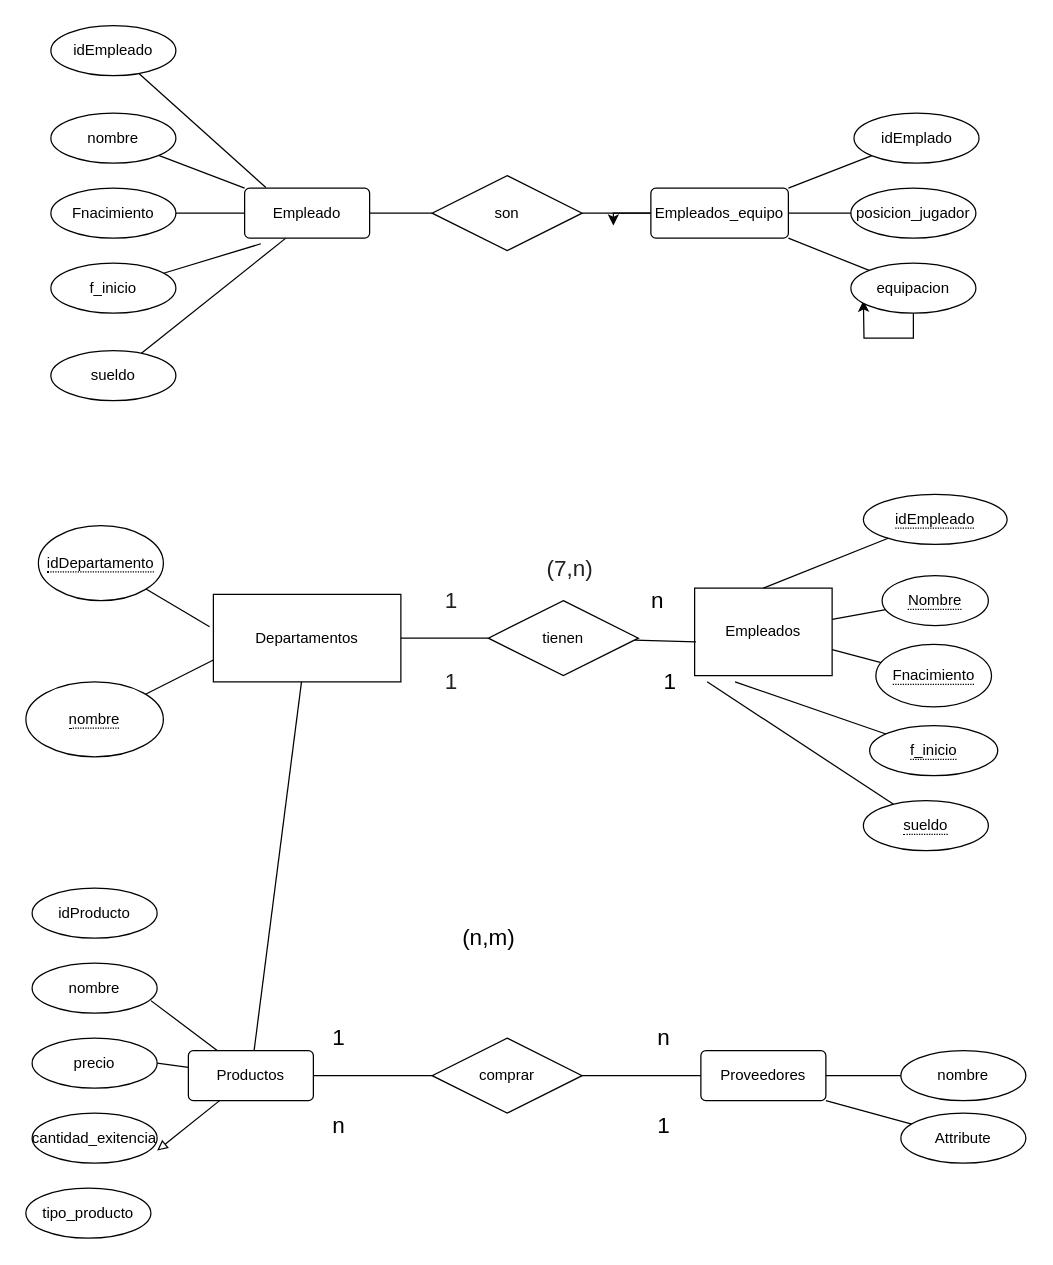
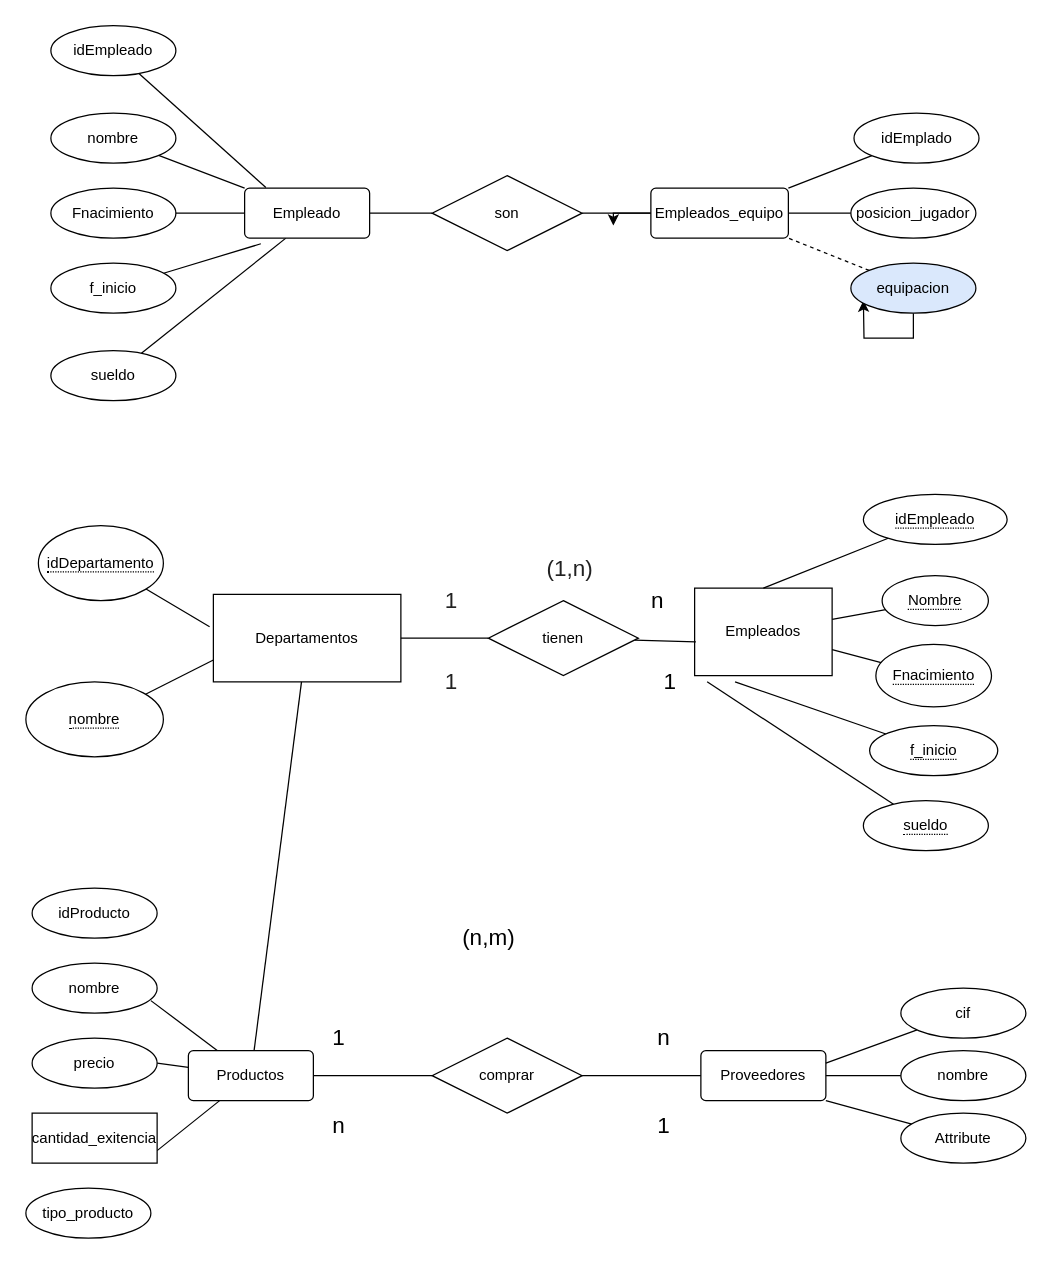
  <mxCell id="0" />
  <mxCell id="1" parent="0" />
  <mxCell id="2" value="Departamentos" style="whiteSpace=wrap;html=1;align=center;" vertex="1" parent="1"><mxGeometry x="170" y="475" width="150" height="70" as="geometry" /></mxCell>
  <mxCell id="3" value="Empleados" style="whiteSpace=wrap;html=1;align=center;" vertex="1" parent="1"><mxGeometry x="555" y="470" width="110" height="70" as="geometry" /></mxCell>
  <mxCell id="4" style="rounded=0;orthogonalLoop=1;jettySize=auto;html=1;entryX=-0.02;entryY=0.371;entryDx=0;entryDy=0;endArrow=none;endFill=0;entryPerimeter=0;" edge="1" parent="1" source="5" target="2"><mxGeometry relative="1" as="geometry" /></mxCell>
  <mxCell id="5" value="&lt;span style=&quot;border-bottom: 1px dotted&quot;&gt;idDepartamento&lt;/span&gt;" style="ellipse;whiteSpace=wrap;html=1;align=center;" vertex="1" parent="1"><mxGeometry x="30" y="420" width="100" height="60" as="geometry" /></mxCell>
  <mxCell id="6" style="rounded=0;orthogonalLoop=1;jettySize=auto;html=1;endArrow=none;endFill=0;entryX=0;entryY=0.75;entryDx=0;entryDy=0;" edge="1" parent="1" source="7" target="2"><mxGeometry relative="1" as="geometry"><mxPoint x="170" y="550" as="targetPoint" /></mxGeometry></mxCell>
  <mxCell id="7" value="&lt;span style=&quot;border-bottom: 1px dotted&quot;&gt;nombre&lt;/span&gt;" style="ellipse;whiteSpace=wrap;html=1;align=center;" vertex="1" parent="1"><mxGeometry x="20" y="545" width="110" height="60" as="geometry" /></mxCell>
  <mxCell id="8" style="rounded=0;orthogonalLoop=1;jettySize=auto;html=1;entryX=0.5;entryY=0;entryDx=0;entryDy=0;endArrow=none;endFill=0;" edge="1" parent="1" source="9" target="3"><mxGeometry relative="1" as="geometry" /></mxCell>
  <mxCell id="9" value="&lt;span style=&quot;border-bottom: 1px dotted&quot;&gt;idEmpleado&lt;/span&gt;" style="ellipse;whiteSpace=wrap;html=1;align=center;" vertex="1" parent="1"><mxGeometry x="690" y="395" width="115" height="40" as="geometry" /></mxCell>
  <mxCell id="10" style="rounded=0;orthogonalLoop=1;jettySize=auto;html=1;endArrow=none;endFill=0;" edge="1" parent="1" source="11" target="3"><mxGeometry relative="1" as="geometry" /></mxCell>
  <mxCell id="11" value="&lt;span style=&quot;border-bottom: 1px dotted&quot;&gt;Nombre&lt;/span&gt;" style="ellipse;whiteSpace=wrap;html=1;align=center;" vertex="1" parent="1"><mxGeometry x="705" y="460" width="85" height="40" as="geometry" /></mxCell>
  <mxCell id="12" style="rounded=0;orthogonalLoop=1;jettySize=auto;html=1;endArrow=none;endFill=0;" edge="1" parent="1" source="13" target="3"><mxGeometry relative="1" as="geometry" /></mxCell>
  <mxCell id="13" value="&lt;span style=&quot;border-bottom: 1px dotted&quot;&gt;Fnacimiento&lt;/span&gt;" style="ellipse;whiteSpace=wrap;html=1;align=center;" vertex="1" parent="1"><mxGeometry x="700" y="515" width="92.5" height="50" as="geometry" /></mxCell>
  <mxCell id="14" style="rounded=1;orthogonalLoop=1;jettySize=auto;html=1;entryX=0.294;entryY=1.071;entryDx=0;entryDy=0;entryPerimeter=0;endArrow=none;endFill=0;" edge="1" parent="1" source="15" target="3"><mxGeometry relative="1" as="geometry" /></mxCell>
  <mxCell id="15" value="&lt;span style=&quot;border-bottom: 1px dotted&quot;&gt;f_inicio&lt;/span&gt;" style="ellipse;whiteSpace=wrap;html=1;align=center;" vertex="1" parent="1"><mxGeometry x="695" y="580" width="102.5" height="40" as="geometry" /></mxCell>
  <mxCell id="16" value="" style="rounded=0;orthogonalLoop=1;jettySize=auto;html=1;endArrow=none;endFill=0;" edge="1" parent="1" source="18" target="2"><mxGeometry relative="1" as="geometry" /></mxCell>
  <mxCell id="17" style="rounded=0;orthogonalLoop=1;jettySize=auto;html=1;entryX=0.009;entryY=0.614;entryDx=0;entryDy=0;entryPerimeter=0;endArrow=none;endFill=0;" edge="1" parent="1" source="18" target="3"><mxGeometry relative="1" as="geometry" /></mxCell>
  <mxCell id="18" value="tienen" style="shape=rhombus;perimeter=rhombusPerimeter;whiteSpace=wrap;html=1;align=center;" vertex="1" parent="1"><mxGeometry x="390" y="480" width="120" height="60" as="geometry" /></mxCell>
  <mxCell id="19" value="n" style="text;html=1;align=center;verticalAlign=middle;resizable=0;points=[];autosize=1;strokeColor=none;fillColor=none;fontSize=18;" vertex="1" parent="1"><mxGeometry x="510" y="460" width="30" height="40" as="geometry" /></mxCell>
  <mxCell id="20" value="1" style="text;html=1;align=center;verticalAlign=middle;resizable=0;points=[];autosize=1;strokeColor=none;fillColor=none;fontSize=18;" vertex="1" parent="1"><mxGeometry x="520" y="525" width="30" height="40" as="geometry" /></mxCell>
  <mxCell id="21" value="1" style="text;html=1;align=center;verticalAlign=middle;resizable=0;points=[];autosize=1;strokeColor=none;fillColor=none;fontSize=18;fontColor=#212121;" vertex="1" parent="1"><mxGeometry x="345" y="460" width="30" height="40" as="geometry" /></mxCell>
  <mxCell id="22" value="1" style="text;html=1;align=center;verticalAlign=middle;resizable=0;points=[];autosize=1;strokeColor=none;fillColor=none;fontSize=18;fontColor=#212121;" vertex="1" parent="1"><mxGeometry x="345" y="525" width="30" height="40" as="geometry" /></mxCell>
- <mxCell id="23" value="(7,n)" style="text;html=1;align=center;verticalAlign=middle;resizable=0;points=[];autosize=1;fontSize=18;fontColor=#212121;" vertex="1" parent="1"><mxGeometry x="425" y="435" width="60" height="40" as="geometry" /></mxCell>
+ <mxCell id="23" value="(1,n)" style="text;html=1;align=center;verticalAlign=middle;resizable=0;points=[];autosize=1;fontSize=18;fontColor=#212121;" vertex="1" parent="1"><mxGeometry x="425" y="435" width="60" height="40" as="geometry" /></mxCell>
  <mxCell id="24" style="rounded=0;orthogonalLoop=1;jettySize=auto;html=1;entryX=0.091;entryY=1.071;entryDx=0;entryDy=0;entryPerimeter=0;endArrow=none;endFill=0;" edge="1" parent="1" source="25" target="3"><mxGeometry relative="1" as="geometry" /></mxCell>
  <mxCell id="25" value="&lt;span style=&quot;border-bottom: 1px dotted&quot;&gt;sueldo&lt;/span&gt;" style="ellipse;whiteSpace=wrap;html=1;align=center;" vertex="1" parent="1"><mxGeometry x="690" y="640" width="100" height="40" as="geometry" /></mxCell>
  <mxCell id="26" style="rounded=0;orthogonalLoop=1;jettySize=auto;html=1;endArrow=none;endFill=0;" edge="1" parent="1" source="30" target="2"><mxGeometry relative="1" as="geometry" /></mxCell>
- <mxCell id="27" style="rounded=0;orthogonalLoop=1;jettySize=auto;html=1;entryX=1;entryY=0.75;entryDx=0;entryDy=0;entryPerimeter=0;jumpStyle=line;endArrow=block;endFill=0;" edge="1" parent="1" source="30" target="36"><mxGeometry relative="1" as="geometry" /></mxCell>
+ <mxCell id="27" style="rounded=0;orthogonalLoop=1;jettySize=auto;html=1;entryX=1;entryY=0.75;entryDx=0;entryDy=0;entryPerimeter=0;jumpStyle=line;endArrow=none;endFill=0;" edge="1" parent="1" source="30" target="36"><mxGeometry relative="1" as="geometry" /></mxCell>
  <mxCell id="28" style="rounded=0;orthogonalLoop=1;jettySize=auto;html=1;entryX=1;entryY=0.5;entryDx=0;entryDy=0;endArrow=none;endFill=0;" edge="1" parent="1" source="30" target="34"><mxGeometry relative="1" as="geometry" /></mxCell>
  <mxCell id="29" style="rounded=0;orthogonalLoop=1;jettySize=auto;html=1;entryX=0.95;entryY=0.75;entryDx=0;entryDy=0;entryPerimeter=0;endArrow=none;endFill=0;" edge="1" parent="1" source="30" target="33"><mxGeometry relative="1" as="geometry" /></mxCell>
  <mxCell id="30" value="Productos" style="rounded=1;arcSize=10;whiteSpace=wrap;html=1;align=center;" vertex="1" parent="1"><mxGeometry x="150" y="840" width="100" height="40" as="geometry" /></mxCell>
  <mxCell id="31" value="Proveedores" style="rounded=1;arcSize=10;whiteSpace=wrap;html=1;align=center;" vertex="1" parent="1"><mxGeometry x="560" y="840" width="100" height="40" as="geometry" /></mxCell>
  <mxCell id="32" value="idProducto" style="ellipse;whiteSpace=wrap;html=1;align=center;" vertex="1" parent="1"><mxGeometry x="25" y="710" width="100" height="40" as="geometry" /></mxCell>
  <mxCell id="33" value="nombre" style="ellipse;whiteSpace=wrap;html=1;align=center;" vertex="1" parent="1"><mxGeometry x="25" y="770" width="100" height="40" as="geometry" /></mxCell>
  <mxCell id="34" value="precio" style="ellipse;whiteSpace=wrap;html=1;align=center;" vertex="1" parent="1"><mxGeometry x="25" y="830" width="100" height="40" as="geometry" /></mxCell>
  <mxCell id="35" value="tipo_producto" style="ellipse;whiteSpace=wrap;html=1;align=center;" vertex="1" parent="1"><mxGeometry x="20" y="950" width="100" height="40" as="geometry" /></mxCell>
- <mxCell id="36" value="cantidad_exitencia" style="ellipse;whiteSpace=wrap;html=1;align=center;" vertex="1" parent="1"><mxGeometry x="25" y="890" width="100" height="40" as="geometry" /></mxCell>
+ <mxCell id="36" value="cantidad_exitencia" style="whiteSpace=wrap;html=1;align=center;rounded=0;" vertex="1" parent="1"><mxGeometry x="25" y="890" width="100" height="40" as="geometry" /></mxCell>
  <mxCell id="37" style="rounded=0;orthogonalLoop=1;jettySize=auto;html=1;entryX=1;entryY=1;entryDx=0;entryDy=0;endArrow=none;endFill=0;" edge="1" parent="1" source="38" target="31"><mxGeometry relative="1" as="geometry" /></mxCell>
  <mxCell id="38" value="Attribute" style="ellipse;whiteSpace=wrap;html=1;align=center;" vertex="1" parent="1"><mxGeometry x="720" y="890" width="100" height="40" as="geometry" /></mxCell>
  <mxCell id="39" style="rounded=0;orthogonalLoop=1;jettySize=auto;html=1;entryX=1;entryY=0.5;entryDx=0;entryDy=0;endArrow=none;endFill=0;" edge="1" parent="1" source="40" target="31"><mxGeometry relative="1" as="geometry" /></mxCell>
  <mxCell id="40" value="nombre" style="ellipse;whiteSpace=wrap;html=1;align=center;" vertex="1" parent="1"><mxGeometry x="720" y="840" width="100" height="40" as="geometry" /></mxCell>
+ <mxCell id="41" style="rounded=0;orthogonalLoop=1;jettySize=auto;html=1;entryX=1;entryY=0.25;entryDx=0;entryDy=0;endArrow=none;endFill=0;" edge="1" parent="1" source="42" target="31"><mxGeometry relative="1" as="geometry" /></mxCell>
+ <mxCell id="42" value="cif" style="ellipse;whiteSpace=wrap;html=1;align=center;" vertex="1" parent="1"><mxGeometry x="720" y="790" width="100" height="40" as="geometry" /></mxCell>
  <mxCell id="43" style="edgeStyle=orthogonalEdgeStyle;rounded=0;orthogonalLoop=1;jettySize=auto;html=1;entryX=0;entryY=0.5;entryDx=0;entryDy=0;endArrow=none;endFill=0;" edge="1" parent="1" source="45" target="31"><mxGeometry relative="1" as="geometry" /></mxCell>
  <mxCell id="44" style="edgeStyle=orthogonalEdgeStyle;rounded=0;orthogonalLoop=1;jettySize=auto;html=1;endArrow=none;endFill=0;" edge="1" parent="1" source="45" target="30"><mxGeometry relative="1" as="geometry" /></mxCell>
  <mxCell id="45" value="comprar" style="shape=rhombus;perimeter=rhombusPerimeter;whiteSpace=wrap;html=1;align=center;" vertex="1" parent="1"><mxGeometry x="345" y="830" width="120" height="60" as="geometry" /></mxCell>
  <mxCell id="46" value="&lt;font style=&quot;font-size: 18px;&quot;&gt;1&lt;/font&gt;" style="text;html=1;align=center;verticalAlign=middle;resizable=0;points=[];autosize=1;strokeColor=none;fillColor=none;" vertex="1" parent="1"><mxGeometry x="255" y="810" width="30" height="40" as="geometry" /></mxCell>
  <mxCell id="47" value="n" style="text;html=1;align=center;verticalAlign=middle;resizable=0;points=[];autosize=1;strokeColor=none;fillColor=none;fontSize=18;" vertex="1" parent="1"><mxGeometry x="255" y="880" width="30" height="40" as="geometry" /></mxCell>
  <mxCell id="48" value="(n,m)" style="text;html=1;align=center;verticalAlign=middle;resizable=0;points=[];autosize=1;strokeColor=none;fillColor=none;fontSize=18;" vertex="1" parent="1"><mxGeometry x="355" y="730" width="70" height="40" as="geometry" /></mxCell>
  <mxCell id="49" value="n" style="text;html=1;align=center;verticalAlign=middle;resizable=0;points=[];autosize=1;strokeColor=none;fillColor=none;fontSize=18;" vertex="1" parent="1"><mxGeometry x="515" y="810" width="30" height="40" as="geometry" /></mxCell>
  <mxCell id="50" value="1" style="text;html=1;align=center;verticalAlign=middle;resizable=0;points=[];autosize=1;strokeColor=none;fillColor=none;fontSize=18;" vertex="1" parent="1"><mxGeometry x="515" y="880" width="30" height="40" as="geometry" /></mxCell>
  <mxCell id="51" style="rounded=0;orthogonalLoop=1;jettySize=auto;html=1;entryX=0.17;entryY=-0.012;entryDx=0;entryDy=0;entryPerimeter=0;endArrow=none;endFill=0;" edge="1" parent="1" source="52" target="62"><mxGeometry relative="1" as="geometry" /></mxCell>
  <mxCell id="52" value="idEmpleado" style="ellipse;whiteSpace=wrap;html=1;align=center;" vertex="1" parent="1"><mxGeometry x="40" y="20" width="100" height="40" as="geometry" /></mxCell>
  <mxCell id="53" style="rounded=0;orthogonalLoop=1;jettySize=auto;html=1;entryX=0;entryY=0;entryDx=0;entryDy=0;endArrow=none;endFill=0;" edge="1" parent="1" source="54" target="62"><mxGeometry relative="1" as="geometry" /></mxCell>
  <mxCell id="54" value="nombre" style="ellipse;whiteSpace=wrap;html=1;align=center;" vertex="1" parent="1"><mxGeometry x="40" y="90" width="100" height="40" as="geometry" /></mxCell>
  <mxCell id="55" style="rounded=0;orthogonalLoop=1;jettySize=auto;html=1;entryX=0;entryY=0.5;entryDx=0;entryDy=0;endArrow=none;endFill=0;" edge="1" parent="1" source="56" target="62"><mxGeometry relative="1" as="geometry" /></mxCell>
  <mxCell id="56" value="Fnacimiento" style="ellipse;whiteSpace=wrap;html=1;align=center;" vertex="1" parent="1"><mxGeometry x="40" y="150" width="100" height="40" as="geometry" /></mxCell>
  <mxCell id="57" style="rounded=0;orthogonalLoop=1;jettySize=auto;html=1;entryX=0.13;entryY=1.113;entryDx=0;entryDy=0;entryPerimeter=0;endArrow=none;endFill=0;" edge="1" parent="1" source="58" target="62"><mxGeometry relative="1" as="geometry" /></mxCell>
  <mxCell id="58" value="f_inicio" style="ellipse;whiteSpace=wrap;html=1;align=center;" vertex="1" parent="1"><mxGeometry x="40" y="210" width="100" height="40" as="geometry" /></mxCell>
  <mxCell id="59" style="rounded=0;orthogonalLoop=1;jettySize=auto;html=1;endArrow=none;endFill=0;entryX=0.33;entryY=1;entryDx=0;entryDy=0;entryPerimeter=0;" edge="1" parent="1" source="60" target="62"><mxGeometry relative="1" as="geometry"><mxPoint x="150" y="200" as="targetPoint" /></mxGeometry></mxCell>
  <mxCell id="60" value="sueldo" style="ellipse;whiteSpace=wrap;html=1;align=center;" vertex="1" parent="1"><mxGeometry x="40" y="280" width="100" height="40" as="geometry" /></mxCell>
  <mxCell id="61" style="edgeStyle=orthogonalEdgeStyle;rounded=0;orthogonalLoop=1;jettySize=auto;html=1;entryX=0;entryY=0.5;entryDx=0;entryDy=0;endArrow=none;endFill=0;" edge="1" parent="1" source="62" target="64"><mxGeometry relative="1" as="geometry" /></mxCell>
  <mxCell id="62" value="Empleado" style="rounded=1;arcSize=10;whiteSpace=wrap;html=1;align=center;" vertex="1" parent="1"><mxGeometry x="195" y="150" width="100" height="40" as="geometry" /></mxCell>
  <mxCell id="63" style="edgeStyle=orthogonalEdgeStyle;rounded=0;orthogonalLoop=1;jettySize=auto;html=1;entryX=0;entryY=0.5;entryDx=0;entryDy=0;endArrow=none;endFill=0;" edge="1" parent="1" source="64" target="66"><mxGeometry relative="1" as="geometry" /></mxCell>
  <mxCell id="64" value="son" style="shape=rhombus;perimeter=rhombusPerimeter;whiteSpace=wrap;html=1;align=center;" vertex="1" parent="1"><mxGeometry x="345" y="140" width="120" height="60" as="geometry" /></mxCell>
  <mxCell id="65" style="edgeStyle=orthogonalEdgeStyle;rounded=0;orthogonalLoop=1;jettySize=auto;html=1;exitX=0;exitY=0.5;exitDx=0;exitDy=0;" edge="1" parent="1" source="66"><mxGeometry relative="1" as="geometry"><mxPoint x="490" y="180" as="targetPoint" /></mxGeometry></mxCell>
  <mxCell id="66" value="Empleados_equipo" style="rounded=1;arcSize=10;whiteSpace=wrap;html=1;align=center;" vertex="1" parent="1"><mxGeometry x="520" y="150" width="110" height="40" as="geometry" /></mxCell>
  <mxCell id="67" style="rounded=0;orthogonalLoop=1;jettySize=auto;html=1;entryX=1;entryY=0;entryDx=0;entryDy=0;endArrow=none;endFill=0;" edge="1" parent="1" source="68" target="66"><mxGeometry relative="1" as="geometry" /></mxCell>
  <mxCell id="68" value="idEmplado" style="ellipse;whiteSpace=wrap;html=1;align=center;" vertex="1" parent="1"><mxGeometry x="682.5" y="90" width="100" height="40" as="geometry" /></mxCell>
  <mxCell id="69" style="rounded=0;orthogonalLoop=1;jettySize=auto;html=1;entryX=1;entryY=0.5;entryDx=0;entryDy=0;endArrow=none;endFill=0;" edge="1" parent="1" source="70" target="66"><mxGeometry relative="1" as="geometry" /></mxCell>
  <mxCell id="70" value="posicion_jugador" style="ellipse;whiteSpace=wrap;html=1;align=center;" vertex="1" parent="1"><mxGeometry x="680" y="150" width="100" height="40" as="geometry" /></mxCell>
- <mxCell id="71" style="rounded=0;orthogonalLoop=1;jettySize=auto;html=1;entryX=1;entryY=1;entryDx=0;entryDy=0;endArrow=none;endFill=0;" edge="1" parent="1" source="73" target="66"><mxGeometry relative="1" as="geometry" /></mxCell>
+ <mxCell id="71" style="rounded=0;orthogonalLoop=1;jettySize=auto;html=1;entryX=1;entryY=1;entryDx=0;entryDy=0;endArrow=none;endFill=0;dashed=1;" edge="1" parent="1" source="73" target="66"><mxGeometry relative="1" as="geometry" /></mxCell>
  <mxCell id="72" style="edgeStyle=orthogonalEdgeStyle;rounded=0;orthogonalLoop=1;jettySize=auto;html=1;exitX=0.5;exitY=1;exitDx=0;exitDy=0;" edge="1" parent="1" source="73"><mxGeometry relative="1" as="geometry"><mxPoint x="690" y="240" as="targetPoint" /></mxGeometry></mxCell>
- <mxCell id="73" value="equipacion" style="ellipse;whiteSpace=wrap;html=1;align=center;" vertex="1" parent="1"><mxGeometry x="680" y="210" width="100" height="40" as="geometry" /></mxCell>
+ <mxCell id="73" value="equipacion" style="ellipse;whiteSpace=wrap;html=1;align=center;fillColor=#dae8fc;" vertex="1" parent="1"><mxGeometry x="680" y="210" width="100" height="40" as="geometry" /></mxCell>
